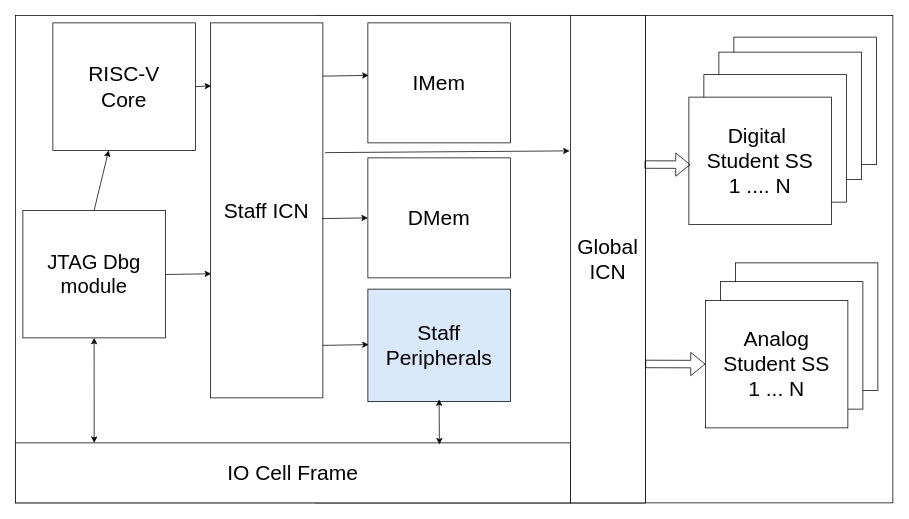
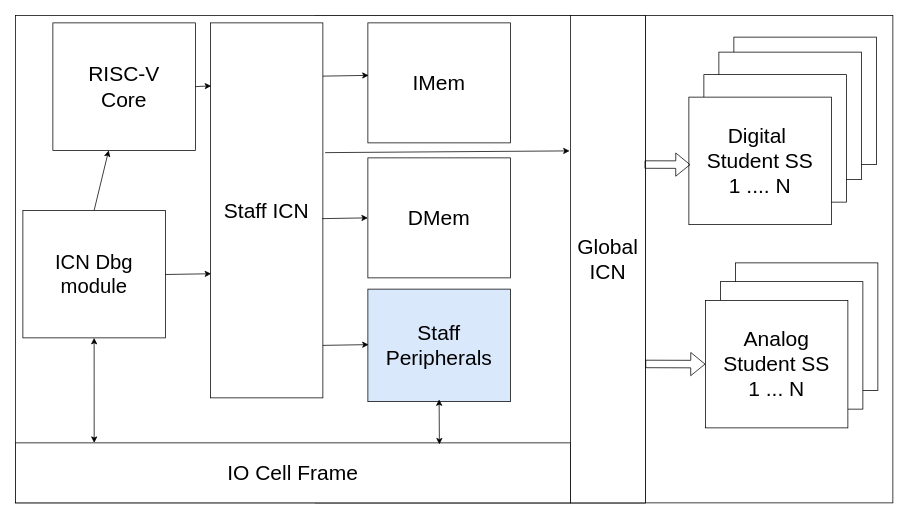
  <mxCell id="0" />
  <mxCell id="1" parent="0" />
  <mxCell id="2" value="" style="rounded=0;whiteSpace=wrap;html=1;" vertex="1" parent="1"><mxGeometry x="420" y="20" width="770" height="650" as="geometry" /></mxCell>
  <mxCell id="3" value="" style="rounded=0;whiteSpace=wrap;html=1;" vertex="1" parent="1"><mxGeometry x="978" y="49" width="190" height="170" as="geometry" /></mxCell>
  <mxCell id="4" value="" style="rounded=0;whiteSpace=wrap;html=1;" vertex="1" parent="1"><mxGeometry x="958" y="69" width="190" height="170" as="geometry" /></mxCell>
  <mxCell id="5" value="" style="rounded=0;whiteSpace=wrap;html=1;" vertex="1" parent="1"><mxGeometry x="938" y="99" width="190" height="170" as="geometry" /></mxCell>
  <mxCell id="6" value="&lt;div&gt;&lt;font style=&quot;font-size: 28px;&quot;&gt;Digital&amp;nbsp;&lt;/font&gt;&lt;/div&gt;&lt;div&gt;&lt;font style=&quot;font-size: 28px;&quot;&gt;Student SS&lt;/font&gt;&lt;/div&gt;&lt;div&gt;&lt;font style=&quot;font-size: 28px;&quot;&gt;1 .... N&lt;br&gt;&lt;/font&gt;&lt;/div&gt;" style="rounded=0;whiteSpace=wrap;html=1;" vertex="1" parent="1"><mxGeometry x="918" y="129" width="190" height="170" as="geometry" /></mxCell>
  <mxCell id="7" value="" style="rounded=0;whiteSpace=wrap;html=1;" vertex="1" parent="1"><mxGeometry x="20" y="20" width="840" height="650" as="geometry" /></mxCell>
  <mxCell id="8" value="" style="rounded=0;whiteSpace=wrap;html=1;" vertex="1" parent="1"><mxGeometry x="980" y="350" width="190" height="170" as="geometry" /></mxCell>
  <mxCell id="9" value="" style="rounded=0;whiteSpace=wrap;html=1;" vertex="1" parent="1"><mxGeometry x="960" y="375" width="190" height="170" as="geometry" /></mxCell>
  <mxCell id="10" value="&lt;div&gt;&lt;font style=&quot;font-size: 28px;&quot;&gt;Analog Student SS&lt;/font&gt;&lt;/div&gt;&lt;div&gt;&lt;font style=&quot;font-size: 28px;&quot;&gt;1 ... N&lt;br&gt;&lt;/font&gt;&lt;/div&gt;" style="rounded=0;whiteSpace=wrap;html=1;" vertex="1" parent="1"><mxGeometry x="940" y="400" width="190" height="170" as="geometry" /></mxCell>
  <mxCell id="11" value="&lt;div&gt;&lt;font style=&quot;font-size: 28px;&quot;&gt;Global&lt;br&gt;&lt;/font&gt;&lt;/div&gt;&lt;div&gt;&lt;font style=&quot;font-size: 28px;&quot;&gt;ICN&lt;/font&gt;&lt;/div&gt;" style="rounded=0;whiteSpace=wrap;html=1;" vertex="1" parent="1"><mxGeometry x="760" y="20" width="100" height="650" as="geometry" /></mxCell>
  <mxCell id="12" value="&lt;font style=&quot;font-size: 28px;&quot;&gt;IO Cell Frame&lt;/font&gt;" style="rounded=0;whiteSpace=wrap;html=1;" vertex="1" parent="1"><mxGeometry x="20" y="590" width="740" height="80" as="geometry" /></mxCell>
  <mxCell id="13" value="&lt;div&gt;&lt;font style=&quot;font-size: 28px;&quot;&gt;RISC-V&lt;/font&gt;&lt;/div&gt;&lt;div&gt;&lt;font style=&quot;font-size: 28px;&quot;&gt;Core&lt;br&gt;&lt;/font&gt;&lt;/div&gt;" style="rounded=0;whiteSpace=wrap;html=1;" vertex="1" parent="1"><mxGeometry x="70" y="30" width="190" height="170" as="geometry" /></mxCell>
- <mxCell id="14" value="&lt;font style=&quot;font-size: 27px;&quot;&gt;JTAG Dbg module&lt;/font&gt;" style="rounded=0;whiteSpace=wrap;html=1;" vertex="1" parent="1"><mxGeometry x="30" y="280" width="190" height="170" as="geometry" /></mxCell>
+ <mxCell id="14" value="&lt;font style=&quot;font-size: 27px;&quot;&gt;ICN Dbg module&lt;/font&gt;" style="rounded=0;whiteSpace=wrap;html=1;" vertex="1" parent="1"><mxGeometry x="30" y="280" width="190" height="170" as="geometry" /></mxCell>
  <mxCell id="15" value="&lt;font style=&quot;font-size: 28px;&quot;&gt;Staff ICN&lt;/font&gt;" style="rounded=0;whiteSpace=wrap;html=1;" vertex="1" parent="1"><mxGeometry x="280" y="30" width="150" height="500" as="geometry" /></mxCell>
  <mxCell id="16" value="&lt;font style=&quot;font-size: 28px;&quot;&gt;IMem&lt;/font&gt;" style="rounded=0;whiteSpace=wrap;html=1;" vertex="1" parent="1"><mxGeometry x="490" y="30" width="190" height="160" as="geometry" /></mxCell>
  <mxCell id="17" value="&lt;font style=&quot;font-size: 28px;&quot;&gt;DMem&lt;/font&gt;" style="rounded=0;whiteSpace=wrap;html=1;" vertex="1" parent="1"><mxGeometry x="490" y="210" width="190" height="160" as="geometry" /></mxCell>
  <mxCell id="18" value="&lt;font style=&quot;font-size: 28px;&quot;&gt;Staff Peripherals&lt;/font&gt;" style="rounded=0;whiteSpace=wrap;html=1;fillColor=#dae8fc;" vertex="1" parent="1"><mxGeometry x="490" y="385" width="190" height="150" as="geometry" /></mxCell>
  <mxCell id="19" value="" style="endArrow=classic;html=1;rounded=0;exitX=0.5;exitY=0;exitDx=0;exitDy=0;" edge="1" parent="1" source="14" target="13"><mxGeometry width="50" height="50" relative="1" as="geometry"><mxPoint x="110" y="315" as="sourcePoint" /><mxPoint x="110" y="210" as="targetPoint" /></mxGeometry></mxCell>
  <mxCell id="20" value="" style="endArrow=classic;html=1;rounded=0;exitX=1;exitY=0.5;exitDx=0;exitDy=0;entryX=0.007;entryY=0.168;entryDx=0;entryDy=0;entryPerimeter=0;" edge="1" parent="1" source="13" target="15"><mxGeometry width="50" height="50" relative="1" as="geometry"><mxPoint x="770" y="490" as="sourcePoint" /><mxPoint x="340" y="-70" as="targetPoint" /></mxGeometry></mxCell>
  <mxCell id="21" value="" style="endArrow=classic;html=1;rounded=0;exitX=1;exitY=0.5;exitDx=0;exitDy=0;entryX=0.007;entryY=0.168;entryDx=0;entryDy=0;entryPerimeter=0;" edge="1" parent="1"><mxGeometry width="50" height="50" relative="1" as="geometry"><mxPoint x="220" y="365.5" as="sourcePoint" /><mxPoint x="281" y="364.5" as="targetPoint" /></mxGeometry></mxCell>
  <mxCell id="22" value="" style="endArrow=classic;html=1;rounded=0;exitX=1;exitY=0.5;exitDx=0;exitDy=0;entryX=0.007;entryY=0.168;entryDx=0;entryDy=0;entryPerimeter=0;" edge="1" parent="1"><mxGeometry width="50" height="50" relative="1" as="geometry"><mxPoint x="430" y="101" as="sourcePoint" /><mxPoint x="491" y="100" as="targetPoint" /></mxGeometry></mxCell>
  <mxCell id="23" value="" style="endArrow=classic;html=1;rounded=0;exitX=1;exitY=0.5;exitDx=0;exitDy=0;entryX=0.007;entryY=0.168;entryDx=0;entryDy=0;entryPerimeter=0;" edge="1" parent="1"><mxGeometry width="50" height="50" relative="1" as="geometry"><mxPoint x="429" y="291" as="sourcePoint" /><mxPoint x="490" y="290" as="targetPoint" /></mxGeometry></mxCell>
  <mxCell id="24" value="" style="endArrow=classic;html=1;rounded=0;exitX=1;exitY=0.5;exitDx=0;exitDy=0;entryX=0.007;entryY=0.168;entryDx=0;entryDy=0;entryPerimeter=0;" edge="1" parent="1"><mxGeometry width="50" height="50" relative="1" as="geometry"><mxPoint x="430" y="460" as="sourcePoint" /><mxPoint x="491" y="459" as="targetPoint" /></mxGeometry></mxCell>
  <mxCell id="25" value="" style="endArrow=classic;html=1;rounded=0;exitX=1.02;exitY=0.346;exitDx=0;exitDy=0;entryX=-0.01;entryY=0.278;entryDx=0;entryDy=0;entryPerimeter=0;exitPerimeter=0;" edge="1" parent="1" source="15" target="11"><mxGeometry width="50" height="50" relative="1" as="geometry"><mxPoint x="260" y="405.5" as="sourcePoint" /><mxPoint x="321" y="404.5" as="targetPoint" /></mxGeometry></mxCell>
  <mxCell id="26" value="" style="shape=flexArrow;endArrow=classic;html=1;rounded=0;entryX=0;entryY=0.5;entryDx=0;entryDy=0;exitX=1;exitY=0.715;exitDx=0;exitDy=0;exitPerimeter=0;" edge="1" parent="1" source="11" target="10"><mxGeometry width="50" height="50" relative="1" as="geometry"><mxPoint x="770" y="490" as="sourcePoint" /><mxPoint x="820" y="440" as="targetPoint" /></mxGeometry></mxCell>
  <mxCell id="27" value="" style="shape=flexArrow;endArrow=classic;html=1;rounded=0;entryX=0;entryY=0.5;entryDx=0;entryDy=0;exitX=0.97;exitY=0.306;exitDx=0;exitDy=0;exitPerimeter=0;" edge="1" parent="1"><mxGeometry width="50" height="50" relative="1" as="geometry"><mxPoint x="859" y="218.9" as="sourcePoint" /><mxPoint x="920" y="219" as="targetPoint" /></mxGeometry></mxCell>
  <mxCell id="28" value="" style="endArrow=classic;startArrow=classic;html=1;rounded=0;entryX=0.5;entryY=1;entryDx=0;entryDy=0;exitX=0.142;exitY=0;exitDx=0;exitDy=0;exitPerimeter=0;" edge="1" parent="1" source="12" target="14"><mxGeometry width="50" height="50" relative="1" as="geometry"><mxPoint x="770" y="490" as="sourcePoint" /><mxPoint x="820" y="440" as="targetPoint" /></mxGeometry></mxCell>
  <mxCell id="29" value="" style="endArrow=classic;startArrow=classic;html=1;rounded=0;entryX=0.5;entryY=1;entryDx=0;entryDy=0;exitX=0.764;exitY=0.063;exitDx=0;exitDy=0;exitPerimeter=0;" edge="1" parent="1"><mxGeometry width="50" height="50" relative="1" as="geometry"><mxPoint x="585.36" y="592.04" as="sourcePoint" /><mxPoint x="585" y="532" as="targetPoint" /></mxGeometry></mxCell>
